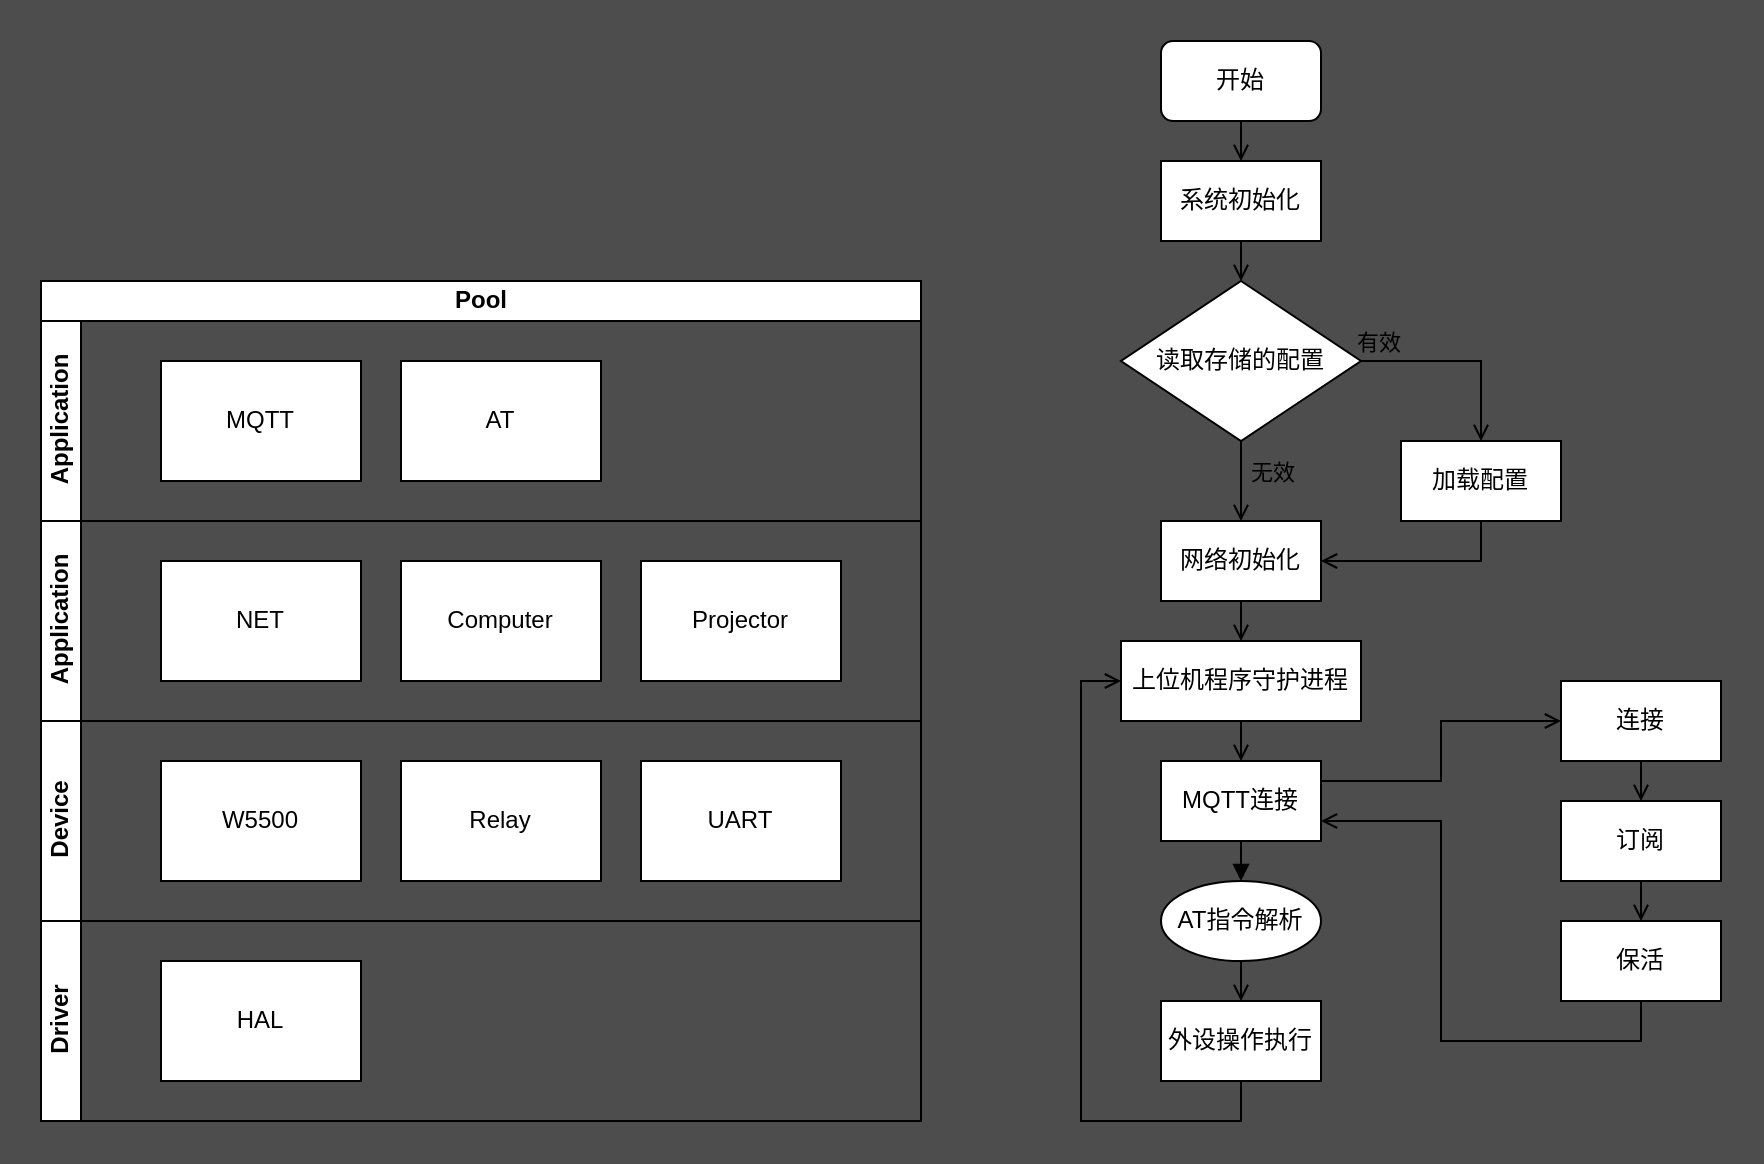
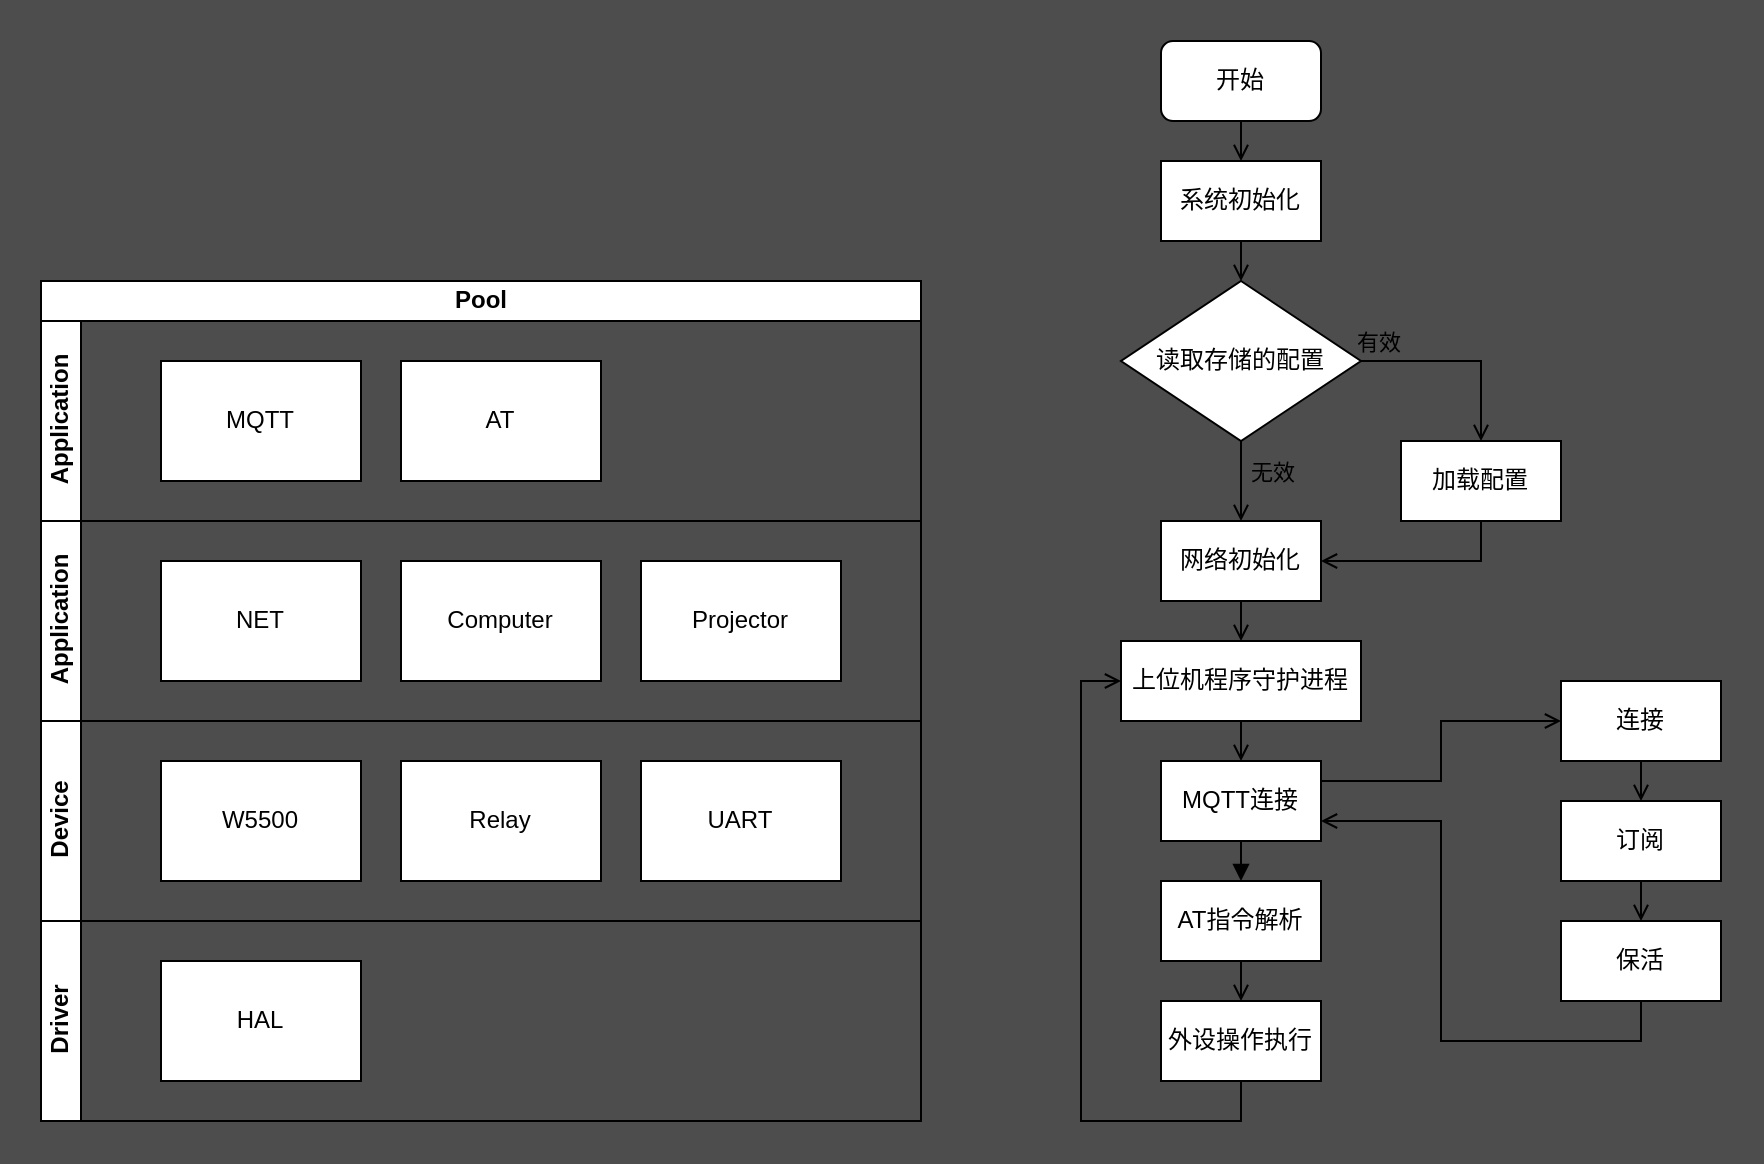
  <mxCell id="0" />
  <mxCell id="1" parent="0" />
  <mxCell id="2" value="Pool" style="swimlane;childLayout=stackLayout;resizeParent=1;resizeParentMax=0;horizontal=1;startSize=20;horizontalStack=0;html=1;" parent="1" vertex="1"><mxGeometry x="20" y="140" width="440" height="420" as="geometry"><mxRectangle x="825" y="200" width="65" height="30" as="alternateBounds" /></mxGeometry></mxCell>
  <mxCell id="3" value="Application" style="swimlane;startSize=20;horizontal=0;html=1;" parent="2" vertex="1"><mxGeometry y="20" width="440" height="100" as="geometry"><mxRectangle y="140" width="530" height="30" as="alternateBounds" /></mxGeometry></mxCell>
  <mxCell id="4" value="MQTT" style="whiteSpace=wrap;html=1;" parent="3" vertex="1"><mxGeometry x="60" y="20" width="100" height="60" as="geometry" /></mxCell>
  <mxCell id="5" value="AT" style="whiteSpace=wrap;html=1;" parent="3" vertex="1"><mxGeometry x="180" y="20" width="100" height="60" as="geometry" /></mxCell>
  <mxCell id="6" value="Application" style="swimlane;startSize=20;horizontal=0;html=1;" parent="2" vertex="1"><mxGeometry y="120" width="440" height="100" as="geometry"><mxRectangle y="20" width="530" height="30" as="alternateBounds" /></mxGeometry></mxCell>
  <mxCell id="7" value="NET" style="whiteSpace=wrap;html=1;" parent="6" vertex="1"><mxGeometry x="60" y="20" width="100" height="60" as="geometry" /></mxCell>
  <mxCell id="8" value="Computer" style="whiteSpace=wrap;html=1;" parent="6" vertex="1"><mxGeometry x="180" y="20" width="100" height="60" as="geometry" /></mxCell>
  <mxCell id="9" value="Device" style="swimlane;startSize=20;horizontal=0;html=1;" parent="2" vertex="1"><mxGeometry y="220" width="440" height="100" as="geometry"><mxRectangle y="140" width="530" height="30" as="alternateBounds" /></mxGeometry></mxCell>
  <mxCell id="10" value="W5500" style="whiteSpace=wrap;html=1;" parent="9" vertex="1"><mxGeometry x="60" y="20" width="100" height="60" as="geometry" /></mxCell>
  <mxCell id="11" value="Relay" style="whiteSpace=wrap;html=1;" parent="9" vertex="1"><mxGeometry x="180" y="20" width="100" height="60" as="geometry" /></mxCell>
  <mxCell id="12" value="UART" style="whiteSpace=wrap;html=1;" parent="9" vertex="1"><mxGeometry x="300" y="20" width="100" height="60" as="geometry" /></mxCell>
  <mxCell id="13" value="Driver" style="swimlane;startSize=20;horizontal=0;html=1;" parent="2" vertex="1"><mxGeometry y="320" width="440" height="100" as="geometry"><mxRectangle y="80" width="530" height="30" as="alternateBounds" /></mxGeometry></mxCell>
  <mxCell id="14" value="HAL" style="whiteSpace=wrap;html=1;" parent="13" vertex="1"><mxGeometry x="60" y="20" width="100" height="60" as="geometry" /></mxCell>
  <mxCell id="15" value="Projector" style="whiteSpace=wrap;html=1;" parent="1" vertex="1"><mxGeometry x="320" y="280" width="100" height="60" as="geometry" /></mxCell>
  <mxCell id="16" style="edgeStyle=orthogonalEdgeStyle;rounded=0;orthogonalLoop=1;jettySize=auto;html=1;exitX=0.5;exitY=1;exitDx=0;exitDy=0;entryX=0.5;entryY=0;entryDx=0;entryDy=0;endArrow=open;sourcePerimeterSpacing=8;targetPerimeterSpacing=8;" parent="1" source="17" target="19" edge="1"><mxGeometry relative="1" as="geometry" /></mxCell>
  <mxCell id="17" value="开始" style="rounded=1;whiteSpace=wrap;html=1;" parent="1" vertex="1"><mxGeometry x="580" y="20" width="80" height="40" as="geometry" /></mxCell>
  <mxCell id="18" style="edgeStyle=orthogonalEdgeStyle;rounded=0;orthogonalLoop=1;jettySize=auto;html=1;exitX=0.5;exitY=1;exitDx=0;exitDy=0;entryX=0.5;entryY=0;entryDx=0;entryDy=0;endArrow=open;sourcePerimeterSpacing=8;targetPerimeterSpacing=8;" parent="1" source="19" target="24" edge="1"><mxGeometry relative="1" as="geometry" /></mxCell>
  <mxCell id="19" value="系统初始化" style="whiteSpace=wrap;html=1;" parent="1" vertex="1"><mxGeometry x="580" y="80" width="80" height="40" as="geometry" /></mxCell>
  <mxCell id="20" style="edgeStyle=none;curved=1;rounded=0;orthogonalLoop=1;jettySize=auto;html=1;exitX=0.5;exitY=1;exitDx=0;exitDy=0;entryX=0.5;entryY=0;entryDx=0;entryDy=0;endArrow=open;sourcePerimeterSpacing=8;targetPerimeterSpacing=8;" parent="1" source="24" target="26" edge="1"><mxGeometry relative="1" as="geometry" /></mxCell>
  <mxCell id="21" value="无效" style="edgeLabel;html=1;align=center;verticalAlign=middle;resizable=0;points=[];labelBackgroundColor=none;" parent="20" vertex="1" connectable="0"><mxGeometry x="-0.35" y="1" relative="1" as="geometry"><mxPoint x="14" y="2" as="offset" /></mxGeometry></mxCell>
  <mxCell id="22" style="edgeStyle=orthogonalEdgeStyle;rounded=0;orthogonalLoop=1;jettySize=auto;html=1;exitX=1;exitY=0.5;exitDx=0;exitDy=0;entryX=0.5;entryY=0;entryDx=0;entryDy=0;endArrow=open;sourcePerimeterSpacing=8;targetPerimeterSpacing=8;" parent="1" source="24" target="28" edge="1"><mxGeometry relative="1" as="geometry" /></mxCell>
  <mxCell id="23" value="有效" style="edgeLabel;html=1;align=center;verticalAlign=middle;resizable=0;points=[];labelBackgroundColor=none;" parent="22" vertex="1" connectable="0"><mxGeometry x="-0.419" relative="1" as="geometry"><mxPoint x="-21" y="-10" as="offset" /></mxGeometry></mxCell>
  <mxCell id="24" value="读取存储的配置" style="rhombus;whiteSpace=wrap;html=1;" parent="1" vertex="1"><mxGeometry x="560" y="140" width="120" height="80" as="geometry" /></mxCell>
  <mxCell id="25" style="edgeStyle=orthogonalEdgeStyle;rounded=0;orthogonalLoop=1;jettySize=auto;html=1;exitX=0.5;exitY=1;exitDx=0;exitDy=0;entryX=0.5;entryY=0;entryDx=0;entryDy=0;endArrow=open;sourcePerimeterSpacing=8;targetPerimeterSpacing=8;" parent="1" source="26" target="30" edge="1"><mxGeometry relative="1" as="geometry" /></mxCell>
  <mxCell id="26" value="网络初始化" style="whiteSpace=wrap;html=1;" parent="1" vertex="1"><mxGeometry x="580" y="260" width="80" height="40" as="geometry" /></mxCell>
  <mxCell id="27" style="edgeStyle=orthogonalEdgeStyle;rounded=0;orthogonalLoop=1;jettySize=auto;html=1;exitX=0.5;exitY=1;exitDx=0;exitDy=0;entryX=1;entryY=0.5;entryDx=0;entryDy=0;endArrow=open;sourcePerimeterSpacing=8;targetPerimeterSpacing=8;" parent="1" source="28" target="26" edge="1"><mxGeometry relative="1" as="geometry" /></mxCell>
  <mxCell id="28" value="加载配置" style="whiteSpace=wrap;html=1;labelBackgroundColor=none;" parent="1" vertex="1"><mxGeometry x="700" y="220" width="80" height="40" as="geometry" /></mxCell>
  <mxCell id="29" value="" style="edgeStyle=orthogonalEdgeStyle;rounded=0;orthogonalLoop=1;jettySize=auto;html=1;endArrow=open;sourcePerimeterSpacing=8;targetPerimeterSpacing=8;exitX=0.5;exitY=1;exitDx=0;exitDy=0;entryX=0.5;entryY=0;entryDx=0;entryDy=0;" parent="1" source="30" target="33" edge="1"><mxGeometry relative="1" as="geometry" /></mxCell>
  <mxCell id="30" value="上位机程序守护进程" style="whiteSpace=wrap;html=1;labelBackgroundColor=none;" parent="1" vertex="1"><mxGeometry x="560" y="320" width="120" height="40" as="geometry" /></mxCell>
  <mxCell id="31" style="edgeStyle=orthogonalEdgeStyle;rounded=0;orthogonalLoop=1;jettySize=auto;html=1;exitX=0.5;exitY=1;exitDx=0;exitDy=0;entryX=0.5;entryY=0;entryDx=0;entryDy=0;endArrow=block;sourcePerimeterSpacing=8;targetPerimeterSpacing=8;" parent="1" source="33" target="35" edge="1"><mxGeometry relative="1" as="geometry" /></mxCell>
  <mxCell id="32" style="edgeStyle=orthogonalEdgeStyle;rounded=0;orthogonalLoop=1;jettySize=auto;html=1;exitX=1;exitY=0.25;exitDx=0;exitDy=0;entryX=0;entryY=0.5;entryDx=0;entryDy=0;endArrow=open;sourcePerimeterSpacing=8;targetPerimeterSpacing=8;" edge="1" parent="1" source="33" target="39"><mxGeometry relative="1" as="geometry" /></mxCell>
  <mxCell id="33" value="MQTT连接" style="whiteSpace=wrap;html=1;labelBackgroundColor=none;" parent="1" vertex="1"><mxGeometry x="580" y="380" width="80" height="40" as="geometry" /></mxCell>
  <mxCell id="34" style="edgeStyle=orthogonalEdgeStyle;rounded=0;orthogonalLoop=1;jettySize=auto;html=1;exitX=0.5;exitY=1;exitDx=0;exitDy=0;entryX=0.5;entryY=0;entryDx=0;entryDy=0;endArrow=open;sourcePerimeterSpacing=8;targetPerimeterSpacing=8;" parent="1" source="35" target="37" edge="1"><mxGeometry relative="1" as="geometry" /></mxCell>
- <mxCell id="35" value="AT指令解析" style="ellipse;whiteSpace=wrap;html=1;labelBackgroundColor=none;" parent="1" vertex="1"><mxGeometry x="580" y="440" width="80" height="40" as="geometry" /></mxCell>
+ <mxCell id="35" value="AT指令解析" style="whiteSpace=wrap;html=1;labelBackgroundColor=none;" parent="1" vertex="1"><mxGeometry x="580" y="440" width="80" height="40" as="geometry" /></mxCell>
  <mxCell id="36" style="edgeStyle=orthogonalEdgeStyle;rounded=0;orthogonalLoop=1;jettySize=auto;html=1;exitX=0.5;exitY=1;exitDx=0;exitDy=0;entryX=0;entryY=0.5;entryDx=0;entryDy=0;endArrow=open;sourcePerimeterSpacing=8;targetPerimeterSpacing=8;" parent="1" source="37" target="30" edge="1"><mxGeometry relative="1" as="geometry" /></mxCell>
  <mxCell id="37" value="外设操作执行" style="whiteSpace=wrap;html=1;labelBackgroundColor=none;" parent="1" vertex="1"><mxGeometry x="580" y="500" width="80" height="40" as="geometry" /></mxCell>
  <mxCell id="38" style="edgeStyle=orthogonalEdgeStyle;rounded=0;orthogonalLoop=1;jettySize=auto;html=1;exitX=0.5;exitY=1;exitDx=0;exitDy=0;entryX=0.5;entryY=0;entryDx=0;entryDy=0;endArrow=open;sourcePerimeterSpacing=8;targetPerimeterSpacing=8;" edge="1" parent="1" source="39" target="41"><mxGeometry relative="1" as="geometry" /></mxCell>
  <mxCell id="39" value="连接" style="whiteSpace=wrap;html=1;" vertex="1" parent="1"><mxGeometry x="780" y="340" width="80" height="40" as="geometry" /></mxCell>
  <mxCell id="40" style="edgeStyle=orthogonalEdgeStyle;rounded=0;orthogonalLoop=1;jettySize=auto;html=1;exitX=0.5;exitY=1;exitDx=0;exitDy=0;entryX=0.5;entryY=0;entryDx=0;entryDy=0;endArrow=open;sourcePerimeterSpacing=8;targetPerimeterSpacing=8;" edge="1" parent="1" source="41" target="43"><mxGeometry relative="1" as="geometry" /></mxCell>
  <mxCell id="41" value="订阅" style="whiteSpace=wrap;html=1;" vertex="1" parent="1"><mxGeometry x="780" y="400" width="80" height="40" as="geometry" /></mxCell>
  <mxCell id="42" style="edgeStyle=orthogonalEdgeStyle;rounded=0;orthogonalLoop=1;jettySize=auto;html=1;exitX=0.5;exitY=1;exitDx=0;exitDy=0;entryX=1;entryY=0.75;entryDx=0;entryDy=0;endArrow=open;sourcePerimeterSpacing=8;targetPerimeterSpacing=8;" edge="1" parent="1" source="43" target="33"><mxGeometry relative="1" as="geometry" /></mxCell>
  <mxCell id="43" value="保活" style="whiteSpace=wrap;html=1;" vertex="1" parent="1"><mxGeometry x="780" y="460" width="80" height="40" as="geometry" /></mxCell>
